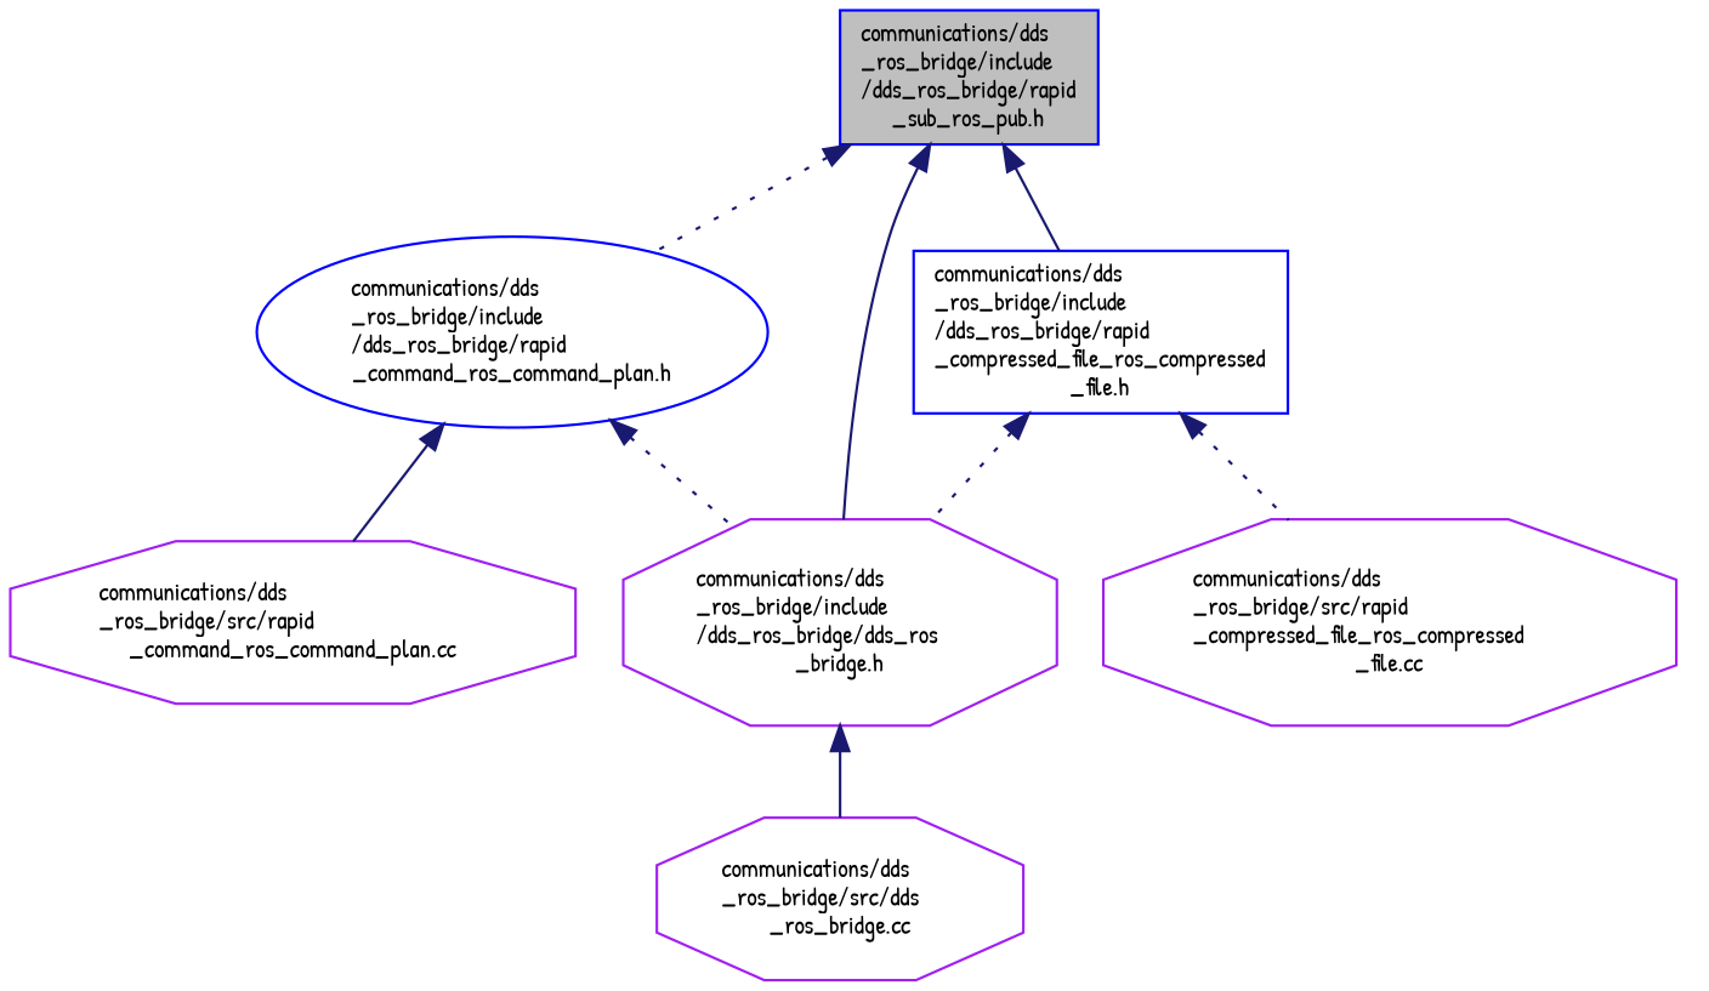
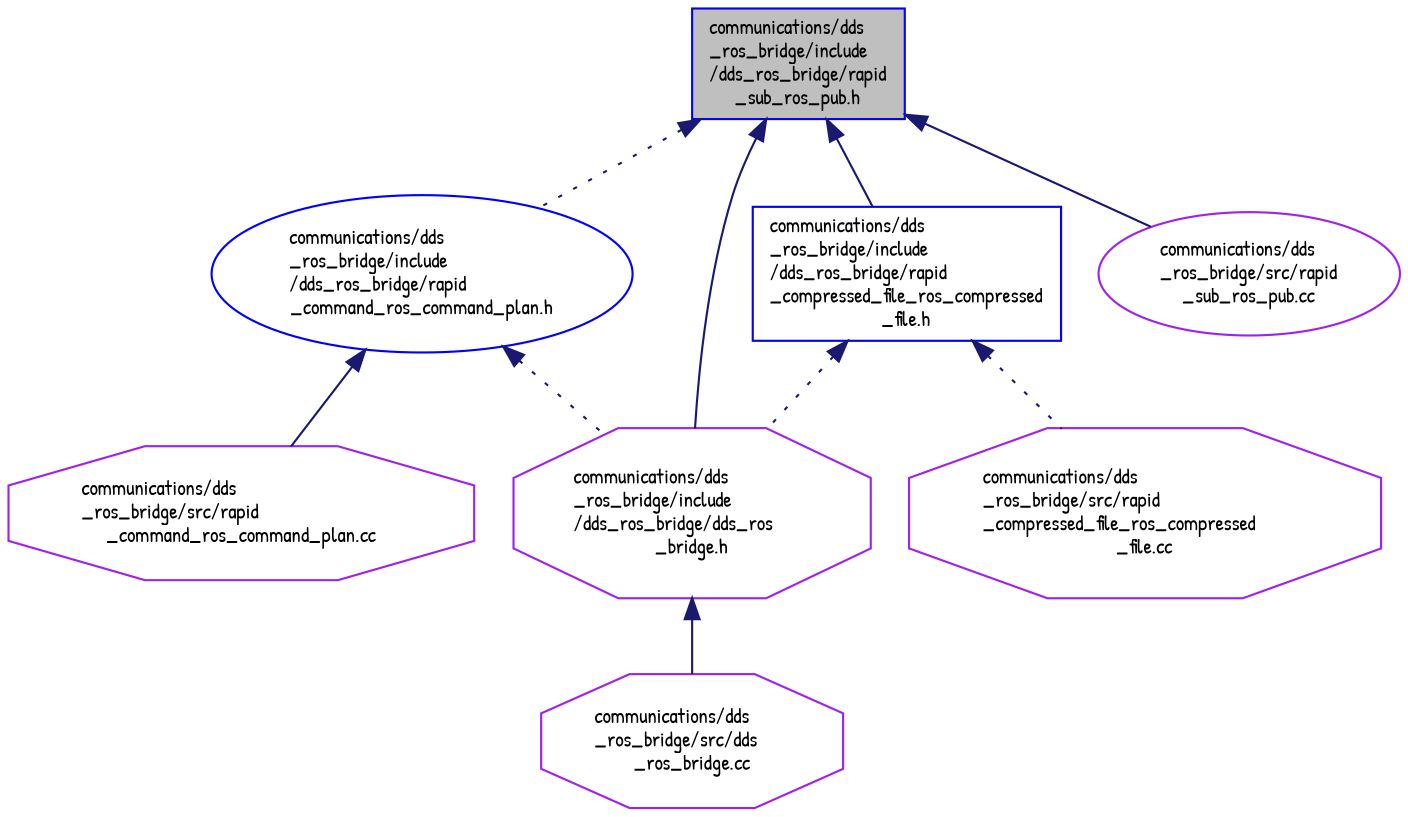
  digraph {
    fontname="Patrick Hand"
    node [color=purple fillcolor=white fontname="Patrick Hand" fontsize=10 shape=octagon style=filled]
    edge [color=midnightblue dir=back fontname="Patrick Hand" fontsize=10 labelfontname=Helvetica labelfontsize=10 style=solid]
    n1 [color=blue fillcolor=grey75 fontcolor=black height=0.2 label="communications/dds\l_ros_bridge/include\l/dds_ros_bridge/rapid\l_sub_ros_pub.h" shape=box width=0.4]
    n2 [height=0.2 label="communications/dds\l_ros_bridge/include\l/dds_ros_bridge/dds_ros\l_bridge.h" width=0.4]
    n3 [color=blue height=0.2 label="communications/dds\l_ros_bridge/include\l/dds_ros_bridge/rapid\l_command_ros_command_plan.h" shape=ellipse width=0.4]
    n4 [color=blue height=0.2 label="communications/dds\l_ros_bridge/include\l/dds_ros_bridge/rapid\l_compressed_file_ros_compressed\l_file.h" shape=box width=0.4]
+   n5 [height=0.2 label="communications/dds\l_ros_bridge/src/rapid\l_sub_ros_pub.cc" shape=ellipse width=0.4]
    n6 [height=0.2 label="communications/dds\l_ros_bridge/src/dds\l_ros_bridge.cc" width=0.4]
    n7 [height=0.2 label="communications/dds\l_ros_bridge/src/rapid\l_command_ros_command_plan.cc" width=0.4]
    n8 [height=0.2 label="communications/dds\l_ros_bridge/src/rapid\l_compressed_file_ros_compressed\l_file.cc" width=0.4]
    n1 -> n2
    n1 -> n3 [style=dotted]
    n1 -> n4
+   n1 -> n5
    n2 -> n6
    n3 -> n2 [style=dotted]
    n3 -> n7
    n4 -> n2 [style=dotted]
    n4 -> n8 [style=dotted]
  }
